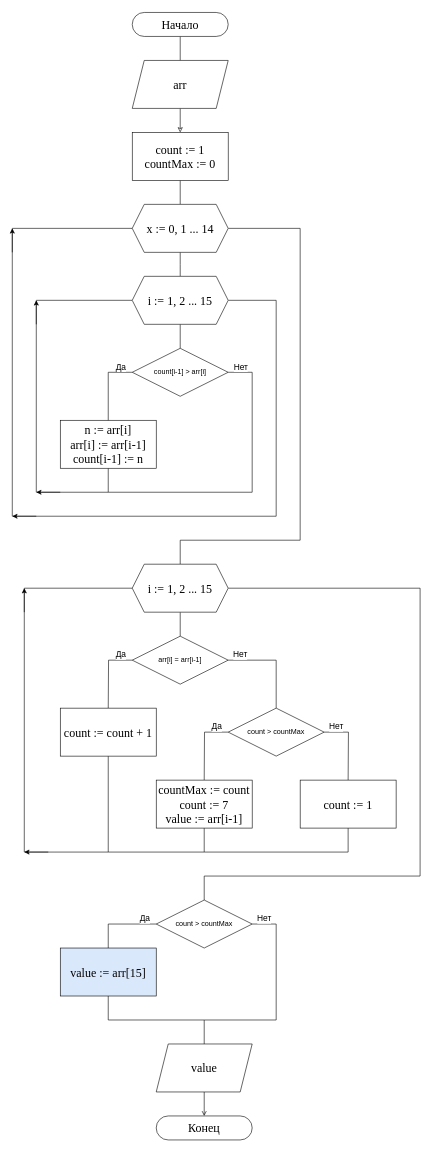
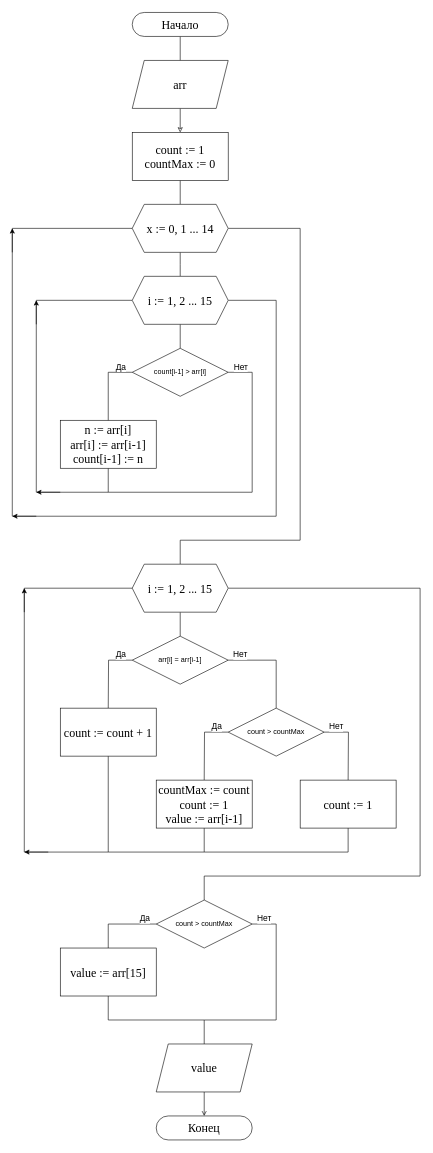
  <mxCell id="0" />
  <mxCell id="1" parent="0" />
  <mxCell id="2" style="edgeStyle=orthogonalEdgeStyle;rounded=0;orthogonalLoop=1;jettySize=auto;html=1;exitX=0.5;exitY=1;exitDx=0;exitDy=0;entryX=0.5;entryY=0;entryDx=0;entryDy=0;endArrow=none;endFill=0;fontFamily=Times New Roman;fontStyle=0;fontSize=20;" parent="1" source="3" target="5" edge="1"><mxGeometry relative="1" as="geometry" /></mxCell>
  <mxCell id="3" value="Начало" style="rounded=1;whiteSpace=wrap;html=1;arcSize=50;fontFamily=Times New Roman;fontStyle=0;fontSize=20;" parent="1" vertex="1"><mxGeometry x="220" y="20" width="160" height="40" as="geometry" /></mxCell>
  <mxCell id="4" style="edgeStyle=orthogonalEdgeStyle;rounded=0;orthogonalLoop=1;jettySize=auto;html=1;exitX=0.5;exitY=1;exitDx=0;exitDy=0;endArrow=classic;endFill=0;fontFamily=Times New Roman;fontStyle=0;fontSize=20;" parent="1" source="5" target="7" edge="1"><mxGeometry relative="1" as="geometry" /></mxCell>
  <mxCell id="5" value="arr" style="shape=parallelogram;perimeter=parallelogramPerimeter;whiteSpace=wrap;html=1;fixedSize=1;fontFamily=Times New Roman;fontStyle=0;fontSize=20;" parent="1" vertex="1"><mxGeometry x="220" y="100" width="160" height="80" as="geometry" /></mxCell>
  <mxCell id="6" style="edgeStyle=orthogonalEdgeStyle;rounded=0;orthogonalLoop=1;jettySize=auto;html=1;exitX=0.5;exitY=1;exitDx=0;exitDy=0;entryX=0.5;entryY=0;entryDx=0;entryDy=0;endArrow=none;endFill=0;fontFamily=Times New Roman;fontStyle=0;fontSize=20;" parent="1" source="7" target="10" edge="1"><mxGeometry relative="1" as="geometry" /></mxCell>
  <mxCell id="7" value="count := 1&lt;br&gt;countMax := 0" style="rounded=0;whiteSpace=wrap;html=1;fontFamily=Times New Roman;fontStyle=0;fontSize=20;" parent="1" vertex="1"><mxGeometry x="220" y="220" width="160" height="80" as="geometry" /></mxCell>
  <mxCell id="8" style="edgeStyle=orthogonalEdgeStyle;rounded=0;orthogonalLoop=1;jettySize=auto;html=1;exitX=0.5;exitY=1;exitDx=0;exitDy=0;endArrow=none;endFill=0;fontFamily=Times New Roman;fontStyle=0;fontSize=20;" parent="1" source="10" edge="1"><mxGeometry relative="1" as="geometry"><mxPoint x="300" y="460" as="targetPoint" /></mxGeometry></mxCell>
  <mxCell id="9" style="edgeStyle=orthogonalEdgeStyle;rounded=0;orthogonalLoop=1;jettySize=auto;html=1;endArrow=none;endFill=0;exitX=1;exitY=0.5;exitDx=0;exitDy=0;fontFamily=Times New Roman;fontStyle=0;fontSize=20;" parent="1" source="10" edge="1"><mxGeometry relative="1" as="geometry"><Array as="points"><mxPoint x="500" y="380" /><mxPoint x="500" y="900" /><mxPoint x="300" y="900" /></Array><mxPoint x="300" y="940" as="targetPoint" /></mxGeometry></mxCell>
  <mxCell id="10" value="x := 0, 1 ... 14" style="shape=hexagon;perimeter=hexagonPerimeter2;whiteSpace=wrap;html=1;fixedSize=1;size=20;fontFamily=Times New Roman;fontStyle=0;fontSize=20;" parent="1" vertex="1"><mxGeometry x="220" y="340" width="160" height="80" as="geometry" /></mxCell>
  <mxCell id="11" style="edgeStyle=orthogonalEdgeStyle;rounded=0;orthogonalLoop=1;jettySize=auto;html=1;endArrow=none;endFill=0;entryX=0;entryY=0.5;entryDx=0;entryDy=0;" parent="1" source="12" target="18" edge="1"><mxGeometry relative="1" as="geometry"><mxPoint x="130" y="840" as="targetPoint" /><Array as="points"><mxPoint x="180" y="820" /><mxPoint x="60" y="820" /><mxPoint x="60" y="500" /></Array></mxGeometry></mxCell>
  <mxCell id="12" value="n := arr[i]&lt;br&gt;arr[i] := arr[i-1]&lt;br&gt;count[i-1] := n" style="rounded=0;whiteSpace=wrap;html=1;fontFamily=Times New Roman;fontStyle=0;fontSize=20;" parent="1" vertex="1"><mxGeometry x="100" y="700" width="160" height="80" as="geometry" /></mxCell>
  <mxCell id="13" value="" style="edgeStyle=orthogonalEdgeStyle;rounded=0;orthogonalLoop=1;jettySize=auto;html=1;endArrow=open;endFill=0;fontFamily=Times New Roman;fontStyle=0;fontSize=20;" parent="1" source="14" target="15" edge="1"><mxGeometry relative="1" as="geometry" /></mxCell>
  <mxCell id="14" value="value" style="shape=parallelogram;perimeter=parallelogramPerimeter;whiteSpace=wrap;html=1;fixedSize=1;fontFamily=Times New Roman;fontStyle=0;fontSize=20;" parent="1" vertex="1"><mxGeometry x="260" y="1740" width="160" height="80" as="geometry" /></mxCell>
  <mxCell id="15" value="Конец" style="rounded=1;whiteSpace=wrap;html=1;arcSize=50;fontFamily=Times New Roman;fontStyle=0;fontSize=20;" parent="1" vertex="1"><mxGeometry x="260" y="1860" width="160" height="40" as="geometry" /></mxCell>
  <mxCell id="16" value="" style="edgeStyle=orthogonalEdgeStyle;rounded=0;orthogonalLoop=1;jettySize=auto;html=1;endArrow=none;endFill=0;" parent="1" source="18" target="22" edge="1"><mxGeometry relative="1" as="geometry" /></mxCell>
  <mxCell id="17" style="edgeStyle=orthogonalEdgeStyle;rounded=0;orthogonalLoop=1;jettySize=auto;html=1;endArrow=none;endFill=0;entryX=0;entryY=0.5;entryDx=0;entryDy=0;" parent="1" source="18" target="10" edge="1"><mxGeometry relative="1" as="geometry"><mxPoint x="-20" y="720" as="targetPoint" /><Array as="points"><mxPoint x="460" y="500" /><mxPoint x="460" y="860" /><mxPoint x="20" y="860" /><mxPoint x="20" y="380" /></Array></mxGeometry></mxCell>
  <mxCell id="18" value="i := 1, 2 ... 15" style="shape=hexagon;perimeter=hexagonPerimeter2;whiteSpace=wrap;html=1;fixedSize=1;size=20;fontFamily=Times New Roman;fontStyle=0;fontSize=20;" parent="1" vertex="1"><mxGeometry x="220" y="460" width="160" height="80" as="geometry" /></mxCell>
  <mxCell id="19" value="" style="edgeStyle=orthogonalEdgeStyle;rounded=0;orthogonalLoop=1;jettySize=auto;html=1;endArrow=none;endFill=0;exitX=0;exitY=0.5;exitDx=0;exitDy=0;" parent="1" source="22" target="12" edge="1"><mxGeometry relative="1" as="geometry" /></mxCell>
  <mxCell id="20" style="edgeStyle=orthogonalEdgeStyle;rounded=0;orthogonalLoop=1;jettySize=auto;html=1;endArrow=none;endFill=0;exitX=1;exitY=0.5;exitDx=0;exitDy=0;" parent="1" source="22" edge="1"><mxGeometry relative="1" as="geometry"><mxPoint x="180" y="820" as="targetPoint" /><Array as="points"><mxPoint x="420" y="620" /><mxPoint x="420" y="820" /></Array></mxGeometry></mxCell>
  <mxCell id="21" value="Нет" style="edgeLabel;html=1;align=center;verticalAlign=middle;resizable=0;points=[];fontSize=14;" parent="20" vertex="1" connectable="0"><mxGeometry x="-0.885" y="1" relative="1" as="geometry"><mxPoint x="-8" y="-9" as="offset" /></mxGeometry></mxCell>
  <mxCell id="22" value="count[i-1] &amp;gt; arr[i]" style="rhombus;whiteSpace=wrap;html=1;" parent="1" vertex="1"><mxGeometry x="220" y="580" width="160" height="80" as="geometry" /></mxCell>
  <mxCell id="23" value="" style="edgeStyle=orthogonalEdgeStyle;rounded=0;orthogonalLoop=1;jettySize=auto;html=1;endArrow=none;endFill=0;" parent="1" source="25" target="28" edge="1"><mxGeometry relative="1" as="geometry" /></mxCell>
  <mxCell id="24" style="edgeStyle=orthogonalEdgeStyle;rounded=0;orthogonalLoop=1;jettySize=auto;html=1;endArrow=none;endFill=0;" parent="1" source="25" edge="1"><mxGeometry relative="1" as="geometry"><mxPoint x="340" y="1500" as="targetPoint" /><Array as="points"><mxPoint x="700" y="980" /><mxPoint x="700" y="1460" /><mxPoint x="340" y="1460" /></Array></mxGeometry></mxCell>
  <mxCell id="25" value="i := 1, 2 ... 15" style="shape=hexagon;perimeter=hexagonPerimeter2;whiteSpace=wrap;html=1;fixedSize=1;size=20;fontFamily=Times New Roman;fontStyle=0;fontSize=20;" parent="1" vertex="1"><mxGeometry x="220" y="940" width="160" height="80" as="geometry" /></mxCell>
  <mxCell id="26" style="edgeStyle=orthogonalEdgeStyle;rounded=0;orthogonalLoop=1;jettySize=auto;html=1;endArrow=none;endFill=0;" parent="1" source="28" edge="1"><mxGeometry relative="1" as="geometry"><mxPoint x="180" y="1180" as="targetPoint" /></mxGeometry></mxCell>
  <mxCell id="27" style="edgeStyle=orthogonalEdgeStyle;rounded=0;orthogonalLoop=1;jettySize=auto;html=1;endArrow=none;endFill=0;entryX=0.5;entryY=0;entryDx=0;entryDy=0;" parent="1" source="28" target="33" edge="1"><mxGeometry relative="1" as="geometry"><mxPoint x="420" y="1180" as="targetPoint" /><Array as="points"><mxPoint x="460" y="1100" /></Array></mxGeometry></mxCell>
  <mxCell id="28" value="arr[i] = arr[i-1]" style="rhombus;whiteSpace=wrap;html=1;" parent="1" vertex="1"><mxGeometry x="220" y="1060" width="160" height="80" as="geometry" /></mxCell>
  <mxCell id="29" style="edgeStyle=orthogonalEdgeStyle;rounded=0;orthogonalLoop=1;jettySize=auto;html=1;endArrow=none;endFill=0;" parent="1" source="30" edge="1"><mxGeometry relative="1" as="geometry"><mxPoint x="220" y="980" as="targetPoint" /><Array as="points"><mxPoint x="180" y="1420" /><mxPoint x="40" y="1420" /><mxPoint x="40" y="980" /><mxPoint x="220" y="980" /></Array></mxGeometry></mxCell>
  <mxCell id="30" value="count := count + 1" style="rounded=0;whiteSpace=wrap;html=1;fontFamily=Times New Roman;fontStyle=0;fontSize=20;" parent="1" vertex="1"><mxGeometry x="100" y="1180" width="160" height="80" as="geometry" /></mxCell>
  <mxCell id="31" style="edgeStyle=orthogonalEdgeStyle;rounded=0;orthogonalLoop=1;jettySize=auto;html=1;endArrow=none;endFill=0;" parent="1" source="33" edge="1"><mxGeometry relative="1" as="geometry"><mxPoint x="340" y="1300" as="targetPoint" /></mxGeometry></mxCell>
  <mxCell id="32" style="edgeStyle=orthogonalEdgeStyle;rounded=0;orthogonalLoop=1;jettySize=auto;html=1;endArrow=none;endFill=0;" parent="1" source="33" edge="1"><mxGeometry relative="1" as="geometry"><mxPoint x="580" y="1300" as="targetPoint" /></mxGeometry></mxCell>
  <mxCell id="33" value="count &amp;gt; countMax" style="rhombus;whiteSpace=wrap;html=1;" parent="1" vertex="1"><mxGeometry x="380" y="1180" width="160" height="80" as="geometry" /></mxCell>
  <mxCell id="34" style="edgeStyle=orthogonalEdgeStyle;rounded=0;orthogonalLoop=1;jettySize=auto;html=1;endArrow=none;endFill=0;" parent="1" source="35" edge="1"><mxGeometry relative="1" as="geometry"><mxPoint x="180" y="1420" as="targetPoint" /><Array as="points"><mxPoint x="340" y="1420" /></Array></mxGeometry></mxCell>
- <mxCell id="35" value="countMax := count&lt;br&gt;count := 7&lt;br&gt;value := arr[i-1]" style="rounded=0;whiteSpace=wrap;html=1;fontFamily=Times New Roman;fontStyle=0;fontSize=20;" parent="1" vertex="1"><mxGeometry x="260" y="1300" width="160" height="80" as="geometry" /></mxCell>
+ <mxCell id="35" value="countMax := count&lt;br&gt;count := 1&lt;br&gt;value := arr[i-1]" style="rounded=0;whiteSpace=wrap;html=1;fontFamily=Times New Roman;fontStyle=0;fontSize=20;" parent="1" vertex="1"><mxGeometry x="260" y="1300" width="160" height="80" as="geometry" /></mxCell>
  <mxCell id="36" style="edgeStyle=orthogonalEdgeStyle;rounded=0;orthogonalLoop=1;jettySize=auto;html=1;endArrow=none;endFill=0;" parent="1" source="37" edge="1"><mxGeometry relative="1" as="geometry"><mxPoint x="340" y="1420" as="targetPoint" /><Array as="points"><mxPoint x="580" y="1420" /></Array></mxGeometry></mxCell>
  <mxCell id="37" value="count := 1" style="rounded=0;whiteSpace=wrap;html=1;fontFamily=Times New Roman;fontStyle=0;fontSize=20;" parent="1" vertex="1"><mxGeometry x="500" y="1300" width="160" height="80" as="geometry" /></mxCell>
  <mxCell id="38" style="edgeStyle=orthogonalEdgeStyle;rounded=0;orthogonalLoop=1;jettySize=auto;html=1;entryX=0.5;entryY=0;entryDx=0;entryDy=0;endArrow=none;endFill=0;exitX=0;exitY=0.5;exitDx=0;exitDy=0;" parent="1" source="41" target="43" edge="1"><mxGeometry relative="1" as="geometry" /></mxCell>
  <mxCell id="39" value="Да" style="edgeLabel;html=1;align=center;verticalAlign=middle;resizable=0;points=[];fontSize=14;" parent="38" vertex="1" connectable="0"><mxGeometry x="-0.662" y="1" relative="1" as="geometry"><mxPoint y="-11" as="offset" /></mxGeometry></mxCell>
  <mxCell id="40" style="edgeStyle=orthogonalEdgeStyle;rounded=0;orthogonalLoop=1;jettySize=auto;html=1;endArrow=none;endFill=0;" parent="1" source="41" edge="1"><mxGeometry relative="1" as="geometry"><mxPoint x="340" y="1740" as="targetPoint" /><Array as="points"><mxPoint x="460" y="1540" /><mxPoint x="460" y="1700" /><mxPoint x="340" y="1700" /></Array></mxGeometry></mxCell>
  <mxCell id="41" value="count &amp;gt; countMax" style="rhombus;whiteSpace=wrap;html=1;" parent="1" vertex="1"><mxGeometry x="260" y="1500" width="160" height="80" as="geometry" /></mxCell>
  <mxCell id="42" style="edgeStyle=orthogonalEdgeStyle;rounded=0;orthogonalLoop=1;jettySize=auto;html=1;endArrow=none;endFill=0;" parent="1" source="43" edge="1"><mxGeometry relative="1" as="geometry"><mxPoint x="340" y="1700" as="targetPoint" /><Array as="points"><mxPoint x="180" y="1700" /><mxPoint x="340" y="1700" /></Array></mxGeometry></mxCell>
- <mxCell id="43" value="value := arr[15]" style="rounded=0;whiteSpace=wrap;html=1;fontFamily=Times New Roman;fontStyle=0;fontSize=20;fillColor=#dae8fc;" parent="1" vertex="1"><mxGeometry x="100" y="1580" width="160" height="80" as="geometry" /></mxCell>
+ <mxCell id="43" value="value := arr[15]" style="rounded=0;whiteSpace=wrap;html=1;fontFamily=Times New Roman;fontStyle=0;fontSize=20;" parent="1" vertex="1"><mxGeometry x="100" y="1580" width="160" height="80" as="geometry" /></mxCell>
  <mxCell id="44" value="Да" style="edgeLabel;html=1;align=center;verticalAlign=middle;resizable=0;points=[];fontSize=14;" parent="1" vertex="1" connectable="0"><mxGeometry x="360" y="1210" as="geometry" /></mxCell>
  <mxCell id="45" value="Да" style="edgeLabel;html=1;align=center;verticalAlign=middle;resizable=0;points=[];fontSize=14;" parent="1" vertex="1" connectable="0"><mxGeometry x="200" y="1090" as="geometry" /></mxCell>
  <mxCell id="46" value="Да" style="edgeLabel;html=1;align=center;verticalAlign=middle;resizable=0;points=[];fontSize=14;" parent="1" vertex="1" connectable="0"><mxGeometry x="200" y="610" as="geometry" /></mxCell>
  <mxCell id="47" value="Нет" style="edgeLabel;html=1;align=center;verticalAlign=middle;resizable=0;points=[];fontSize=14;" parent="1" vertex="1" connectable="0"><mxGeometry x="399.997" y="1090" as="geometry" /></mxCell>
  <mxCell id="48" value="Нет" style="edgeLabel;html=1;align=center;verticalAlign=middle;resizable=0;points=[];fontSize=14;" parent="1" vertex="1" connectable="0"><mxGeometry x="559.997" y="1210" as="geometry" /></mxCell>
  <mxCell id="49" value="Нет" style="edgeLabel;html=1;align=center;verticalAlign=middle;resizable=0;points=[];fontSize=14;" parent="1" vertex="1" connectable="0"><mxGeometry x="439.997" y="1530" as="geometry" /></mxCell>
  <mxCell id="50" value="" style="endArrow=classic;html=1;" edge="1" parent="1"><mxGeometry width="50" height="50" relative="1" as="geometry"><mxPoint x="100" y="820" as="sourcePoint" /><mxPoint x="60" y="820" as="targetPoint" /></mxGeometry></mxCell>
  <mxCell id="51" value="" style="endArrow=classic;html=1;" edge="1" parent="1"><mxGeometry width="50" height="50" relative="1" as="geometry"><mxPoint x="60" y="860" as="sourcePoint" /><mxPoint x="20" y="860" as="targetPoint" /></mxGeometry></mxCell>
  <mxCell id="52" value="" style="endArrow=classic;html=1;" edge="1" parent="1"><mxGeometry width="50" height="50" relative="1" as="geometry"><mxPoint x="60" y="540" as="sourcePoint" /><mxPoint x="60" y="500" as="targetPoint" /></mxGeometry></mxCell>
  <mxCell id="53" value="" style="endArrow=classic;html=1;" edge="1" parent="1"><mxGeometry width="50" height="50" relative="1" as="geometry"><mxPoint x="20" y="420" as="sourcePoint" /><mxPoint x="20" y="380" as="targetPoint" /></mxGeometry></mxCell>
  <mxCell id="54" value="" style="endArrow=classic;html=1;" edge="1" parent="1"><mxGeometry width="50" height="50" relative="1" as="geometry"><mxPoint x="80" y="1420" as="sourcePoint" /><mxPoint x="40" y="1420" as="targetPoint" /></mxGeometry></mxCell>
  <mxCell id="55" value="" style="endArrow=classic;html=1;" edge="1" parent="1"><mxGeometry width="50" height="50" relative="1" as="geometry"><mxPoint x="40" y="1020" as="sourcePoint" /><mxPoint x="40" y="980" as="targetPoint" /></mxGeometry></mxCell>
